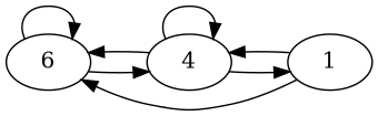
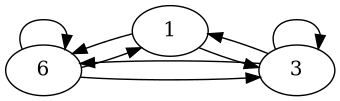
  digraph {
    rankdir=LR
    n1 [label=6]
    1
-   3 [label=4]
+   3
    n1 -> n1
+   n1 -> 1
    n1 -> 3
    1 -> n1
    1 -> 3
    3 -> n1
    3 -> 1
    3 -> 3
  }
